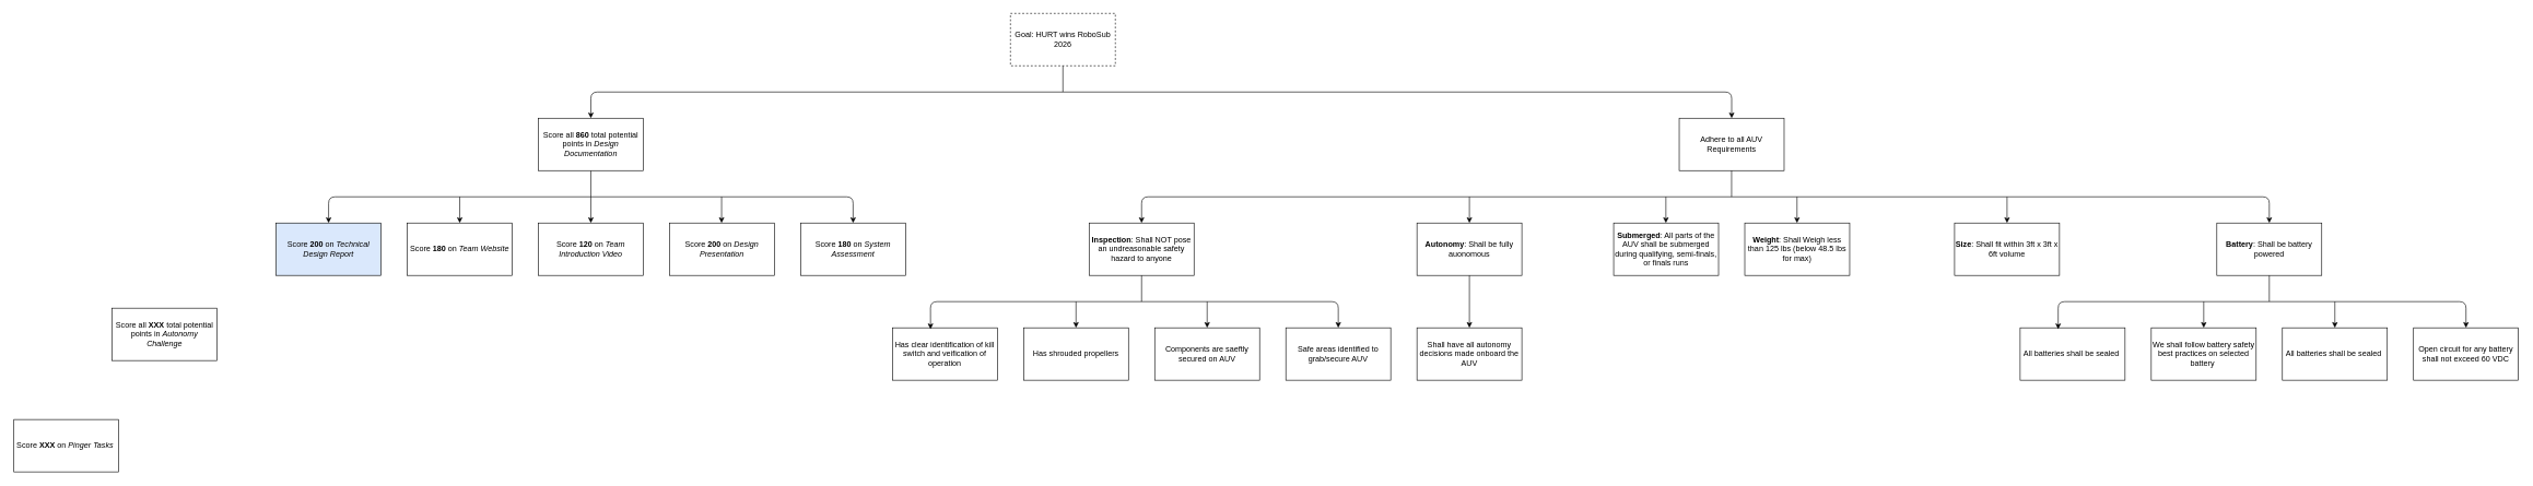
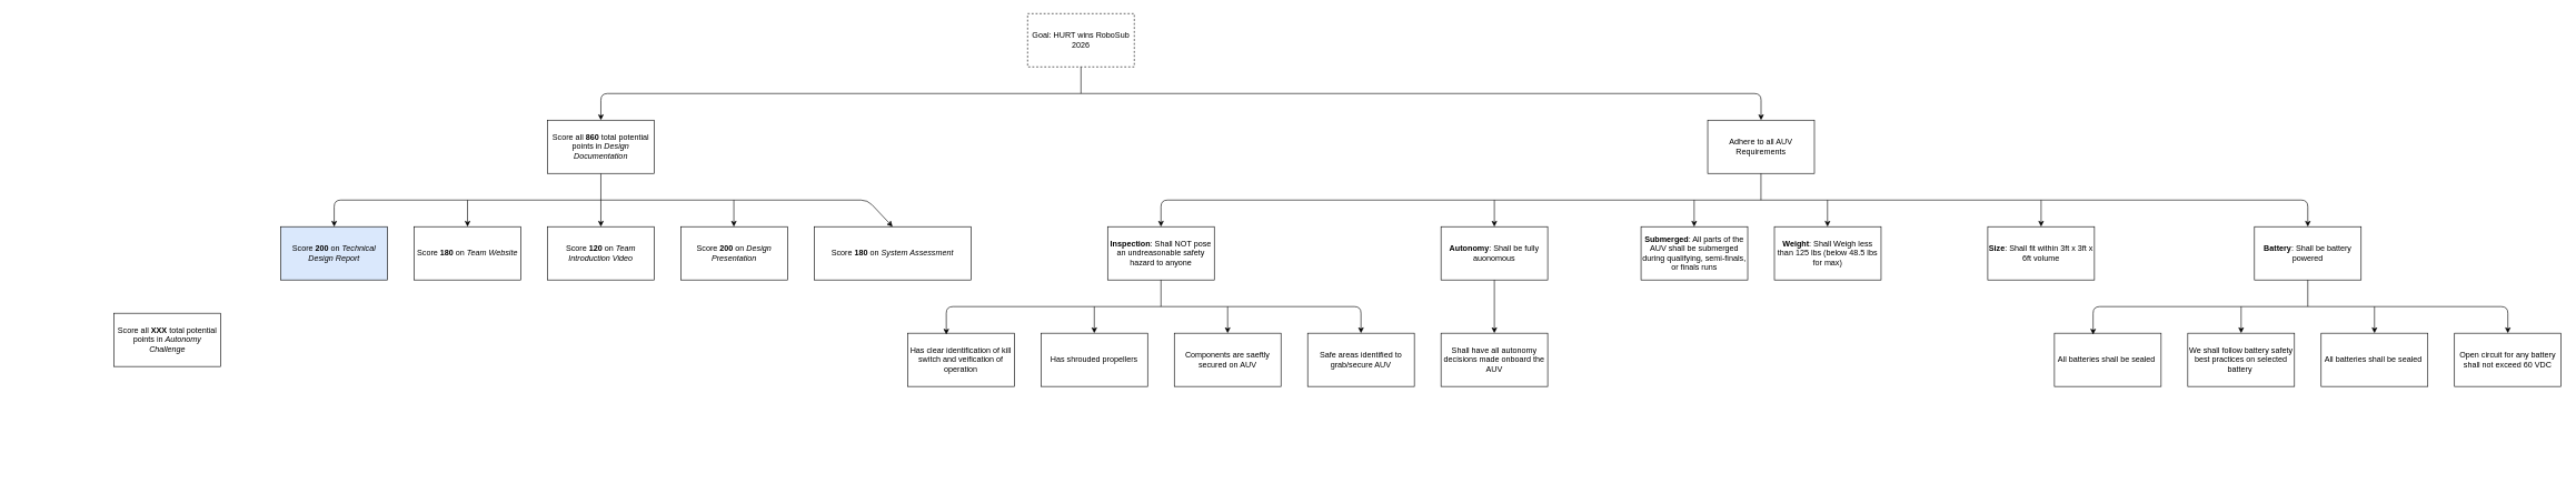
  <mxCell id="0" />
  <mxCell id="1" parent="0" />
  <mxCell id="2" style="edgeStyle=none;html=1;exitX=0.5;exitY=1;exitDx=0;exitDy=0;entryX=0.5;entryY=0;entryDx=0;entryDy=0;" edge="1" parent="1" source="3" target="6"><mxGeometry relative="1" as="geometry" /></mxCell>
  <mxCell id="3" value="Score all &lt;b&gt;860 &lt;/b&gt;total potential points in &lt;i&gt;Design Documentation&lt;/i&gt;" style="rounded=0;html=1;whiteSpace=wrap;fontFamily=Arial;fontSource=https%3A%2F%2Ffonts.googleapis.com%2Fcss%3Ffamily%3DArial;flipH=1;" vertex="1" parent="1"><mxGeometry x="820" y="180" width="160" height="80" as="geometry" /></mxCell>
  <mxCell id="4" value="Goal: HURT wins RoboSub 2026" style="rounded=0;html=1;whiteSpace=wrap;fontFamily=Arial;fontSource=https%3A%2F%2Ffonts.googleapis.com%2Fcss%3Ffamily%3DArial;dashed=1;" vertex="1" parent="1"><mxGeometry x="1540" y="20" width="160" height="80" as="geometry" /></mxCell>
  <mxCell id="5" value="Score &lt;b&gt;200 &lt;/b&gt;on &lt;i&gt;Technical Design Report&lt;/i&gt;" style="rounded=0;html=1;whiteSpace=wrap;fontFamily=Arial;fontSource=https%3A%2F%2Ffonts.googleapis.com%2Fcss%3Ffamily%3DArial;flipH=1;fillColor=#dae8fc;" vertex="1" parent="1"><mxGeometry x="420" y="340" width="160" height="80" as="geometry" /></mxCell>
  <mxCell id="6" value="Score &lt;b&gt;120&amp;nbsp;&lt;/b&gt;on &lt;i&gt;Team Introduction Video&lt;/i&gt;" style="rounded=0;html=1;whiteSpace=wrap;fontFamily=Arial;fontSource=https%3A%2F%2Ffonts.googleapis.com%2Fcss%3Ffamily%3DArial;flipH=1;" vertex="1" parent="1"><mxGeometry x="820" y="340" width="160" height="80" as="geometry" /></mxCell>
  <mxCell id="7" value="Score &lt;b&gt;180 &lt;/b&gt;on &lt;i&gt;Team Website&lt;/i&gt;" style="rounded=0;html=1;whiteSpace=wrap;fontFamily=Arial;fontSource=https%3A%2F%2Ffonts.googleapis.com%2Fcss%3Ffamily%3DArial;flipH=1;" vertex="1" parent="1"><mxGeometry x="620" y="340" width="160" height="80" as="geometry" /></mxCell>
- <mxCell id="8" value="Score &lt;b&gt;180 &lt;/b&gt;on &lt;i&gt;System Assessment&lt;/i&gt;" style="rounded=0;html=1;whiteSpace=wrap;fontFamily=Arial;fontSource=https%3A%2F%2Ffonts.googleapis.com%2Fcss%3Ffamily%3DArial;flipH=1;" vertex="1" parent="1"><mxGeometry x="1220" y="340" width="160" height="80" as="geometry" /></mxCell>
+ <mxCell id="8" value="Score &lt;b&gt;180 &lt;/b&gt;on &lt;i&gt;System Assessment&lt;/i&gt;" style="rounded=0;html=1;whiteSpace=wrap;fontFamily=Arial;fontSource=https%3A%2F%2Ffonts.googleapis.com%2Fcss%3Ffamily%3DArial;flipH=1;" vertex="1" parent="1"><mxGeometry x="1220" y="340" width="235" height="80" as="geometry" /></mxCell>
  <mxCell id="9" value="Score &lt;b&gt;200 &lt;/b&gt;on &lt;i&gt;Design Presentation&lt;/i&gt;" style="rounded=0;html=1;whiteSpace=wrap;fontFamily=Arial;fontSource=https%3A%2F%2Ffonts.googleapis.com%2Fcss%3Ffamily%3DArial;flipH=1;" vertex="1" parent="1"><mxGeometry x="1020" y="340" width="160" height="80" as="geometry" /></mxCell>
  <mxCell id="10" value="Score all &lt;b&gt;XXX&amp;nbsp;&lt;/b&gt;total potential points in &lt;i&gt;Autonomy Challenge&lt;/i&gt;" style="rounded=0;html=1;whiteSpace=wrap;fontFamily=Arial;fontSource=https%3A%2F%2Ffonts.googleapis.com%2Fcss%3Ffamily%3DArial;" vertex="1" parent="1"><mxGeometry x="170" y="470" width="160" height="80" as="geometry" /></mxCell>
- <mxCell id="11" value="Score &lt;b&gt;XXX&lt;/b&gt;&amp;nbsp;on &lt;i&gt;Pinger Tasks&amp;nbsp;&lt;/i&gt;" style="rounded=0;html=1;whiteSpace=wrap;fontFamily=Arial;fontSource=https%3A%2F%2Ffonts.googleapis.com%2Fcss%3Ffamily%3DArial;" vertex="1" parent="1"><mxGeometry x="20" y="640" width="160" height="80" as="geometry" /></mxCell>
  <mxCell id="12" value="Adhere to all AUV Requirements" style="rounded=0;html=1;whiteSpace=wrap;fontFamily=Arial;fontSource=https%3A%2F%2Ffonts.googleapis.com%2Fcss%3Ffamily%3DArial;" vertex="1" parent="1"><mxGeometry x="2560" y="180" width="160" height="80" as="geometry" /></mxCell>
  <mxCell id="13" value="&lt;b&gt;Inspection&lt;/b&gt;: Shall NOT pose an undreasonable safety hazard to anyone" style="rounded=0;html=1;whiteSpace=wrap;fontFamily=Arial;fontSource=https%3A%2F%2Ffonts.googleapis.com%2Fcss%3Ffamily%3DArial;" vertex="1" parent="1"><mxGeometry x="1660" y="340" width="160" height="80" as="geometry" /></mxCell>
  <mxCell id="14" value="&lt;b&gt;Autonomy&lt;/b&gt;: Shall be fully auonomous" style="rounded=0;html=1;whiteSpace=wrap;fontFamily=Arial;fontSource=https%3A%2F%2Ffonts.googleapis.com%2Fcss%3Ffamily%3DArial;" vertex="1" parent="1"><mxGeometry x="2160" y="340" width="160" height="80" as="geometry" /></mxCell>
  <mxCell id="15" value="&lt;span&gt;Shall have all autonomy decisions made onboard the AUV&lt;/span&gt;" style="rounded=0;html=1;whiteSpace=wrap;fontFamily=Arial;fontSource=https%3A%2F%2Ffonts.googleapis.com%2Fcss%3Ffamily%3DArial;fontStyle=0" vertex="1" parent="1"><mxGeometry x="2160" y="500" width="160" height="80" as="geometry" /></mxCell>
  <mxCell id="16" value="&lt;b&gt;Submerged&lt;/b&gt;: All parts of the AUV shall be submerged during qualifying, semi-finals, or finals runs" style="rounded=0;html=1;whiteSpace=wrap;fontFamily=Arial;fontSource=https%3A%2F%2Ffonts.googleapis.com%2Fcss%3Ffamily%3DArial;" vertex="1" parent="1"><mxGeometry x="2460" y="340" width="160" height="80" as="geometry" /></mxCell>
  <mxCell id="17" value="&lt;b&gt;Weight&lt;/b&gt;: Shall Weigh less than 125 lbs (below 48.5 lbs for max)" style="rounded=0;html=1;whiteSpace=wrap;fontFamily=Arial;fontSource=https%3A%2F%2Ffonts.googleapis.com%2Fcss%3Ffamily%3DArial;" vertex="1" parent="1"><mxGeometry x="2660" y="340" width="160" height="80" as="geometry" /></mxCell>
  <mxCell id="18" value="&lt;b&gt;Size&lt;/b&gt;: Shall fit within 3ft x 3ft x 6ft volume" style="rounded=0;html=1;whiteSpace=wrap;fontFamily=Arial;fontSource=https%3A%2F%2Ffonts.googleapis.com%2Fcss%3Ffamily%3DArial;" vertex="1" parent="1"><mxGeometry x="2980" y="340" width="160" height="80" as="geometry" /></mxCell>
  <mxCell id="19" value="&lt;b&gt;Battery&lt;/b&gt;: Shall be battery powered" style="rounded=0;html=1;whiteSpace=wrap;fontFamily=Arial;fontSource=https%3A%2F%2Ffonts.googleapis.com%2Fcss%3Ffamily%3DArial;" vertex="1" parent="1"><mxGeometry x="3380" y="340" width="160" height="80" as="geometry" /></mxCell>
  <mxCell id="20" value="All batteries shall be sealed&amp;nbsp;" style="rounded=0;html=1;whiteSpace=wrap;fontFamily=Arial;fontSource=https%3A%2F%2Ffonts.googleapis.com%2Fcss%3Ffamily%3DArial;" vertex="1" parent="1"><mxGeometry x="3480" y="500" width="160" height="80" as="geometry" /></mxCell>
  <mxCell id="21" value="Open circuit for any battery shall not exceed 60 VDC" style="rounded=0;html=1;whiteSpace=wrap;fontFamily=Arial;fontSource=https%3A%2F%2Ffonts.googleapis.com%2Fcss%3Ffamily%3DArial;" vertex="1" parent="1"><mxGeometry x="3680" y="500" width="160" height="80" as="geometry" /></mxCell>
  <mxCell id="22" value="We shall follow battery safety best practices on selected battery&amp;nbsp;" style="rounded=0;html=1;whiteSpace=wrap;fontFamily=Arial;fontSource=https%3A%2F%2Ffonts.googleapis.com%2Fcss%3Ffamily%3DArial;" vertex="1" parent="1"><mxGeometry x="3280" y="500" width="160" height="80" as="geometry" /></mxCell>
  <mxCell id="23" value="All batteries shall be sealed&amp;nbsp;" style="rounded=0;html=1;whiteSpace=wrap;fontFamily=Arial;fontSource=https%3A%2F%2Ffonts.googleapis.com%2Fcss%3Ffamily%3DArial;" vertex="1" parent="1"><mxGeometry x="3080" y="500" width="160" height="80" as="geometry" /></mxCell>
  <mxCell id="24" value="" style="endArrow=classic;html=1;entryX=0.5;entryY=0;entryDx=0;entryDy=0;" edge="1" parent="1" target="8"><mxGeometry width="50" height="50" relative="1" as="geometry"><mxPoint x="900" y="300" as="sourcePoint" /><mxPoint x="1060" y="340" as="targetPoint" /><Array as="points"><mxPoint x="1300" y="300" /></Array></mxGeometry></mxCell>
  <mxCell id="25" value="" style="endArrow=classic;html=1;entryX=0.5;entryY=0;entryDx=0;entryDy=0;" edge="1" parent="1"><mxGeometry width="50" height="50" relative="1" as="geometry"><mxPoint x="900" y="300" as="sourcePoint" /><mxPoint x="500" y="340" as="targetPoint" /><Array as="points"><mxPoint x="500" y="300" /></Array></mxGeometry></mxCell>
  <mxCell id="26" value="" style="endArrow=classic;html=1;entryX=0.5;entryY=0;entryDx=0;entryDy=0;" edge="1" parent="1" target="7"><mxGeometry width="50" height="50" relative="1" as="geometry"><mxPoint x="700" y="300" as="sourcePoint" /><mxPoint x="1060" y="340" as="targetPoint" /></mxGeometry></mxCell>
  <mxCell id="27" value="" style="endArrow=classic;html=1;entryX=0.5;entryY=0;entryDx=0;entryDy=0;" edge="1" parent="1"><mxGeometry width="50" height="50" relative="1" as="geometry"><mxPoint x="1099.41" y="300" as="sourcePoint" /><mxPoint x="1099.41" y="340" as="targetPoint" /></mxGeometry></mxCell>
  <mxCell id="28" value="" style="endArrow=classic;html=1;entryX=0.5;entryY=0;entryDx=0;entryDy=0;" edge="1" parent="1" target="3"><mxGeometry width="50" height="50" relative="1" as="geometry"><mxPoint y="140" as="sourcePoint" x="1620" /><mxPoint x="1950" y="250" as="targetPoint" /><Array as="points"><mxPoint x="900" y="140" /></Array></mxGeometry></mxCell>
  <mxCell id="29" value="Has clear identification of kill switch and veification of operation" style="rounded=0;html=1;whiteSpace=wrap;fontFamily=Arial;fontSource=https%3A%2F%2Ffonts.googleapis.com%2Fcss%3Ffamily%3DArial;" vertex="1" parent="1"><mxGeometry x="1360" y="500" width="160" height="80" as="geometry" /></mxCell>
  <mxCell id="30" value="Has shrouded propellers" style="rounded=0;html=1;whiteSpace=wrap;fontFamily=Arial;fontSource=https%3A%2F%2Ffonts.googleapis.com%2Fcss%3Ffamily%3DArial;" vertex="1" parent="1"><mxGeometry x="1560" y="500" width="160" height="80" as="geometry" /></mxCell>
  <mxCell id="31" value="Components are saeftly secured on AUV" style="rounded=0;html=1;whiteSpace=wrap;fontFamily=Arial;fontSource=https%3A%2F%2Ffonts.googleapis.com%2Fcss%3Ffamily%3DArial;" vertex="1" parent="1"><mxGeometry x="1760" y="500" width="160" height="80" as="geometry" /></mxCell>
  <mxCell id="32" value="Safe areas identified to grab/secure AUV" style="rounded=0;html=1;whiteSpace=wrap;fontFamily=Arial;fontSource=https%3A%2F%2Ffonts.googleapis.com%2Fcss%3Ffamily%3DArial;" vertex="1" parent="1"><mxGeometry x="1960" y="500" width="160" height="80" as="geometry" /></mxCell>
  <mxCell id="33" value="" style="endArrow=classic;html=1;entryX=0.363;entryY=0.025;entryDx=0;entryDy=0;entryPerimeter=0;" edge="1" parent="1" target="29"><mxGeometry width="50" height="50" relative="1" as="geometry"><mxPoint x="1740" y="460" as="sourcePoint" /><mxPoint x="1420" y="460" as="targetPoint" /><Array as="points"><mxPoint x="1418" y="460" /></Array></mxGeometry></mxCell>
  <mxCell id="34" value="" style="endArrow=none;html=1;exitX=0.5;exitY=1;exitDx=0;exitDy=0;" edge="1" parent="1" source="13"><mxGeometry width="50" height="50" relative="1" as="geometry"><mxPoint x="1720" y="690" as="sourcePoint" /><mxPoint x="1740" y="460" as="targetPoint" /></mxGeometry></mxCell>
  <mxCell id="35" value="" style="endArrow=classic;html=1;entryX=0.5;entryY=0;entryDx=0;entryDy=0;" edge="1" parent="1" target="30"><mxGeometry width="50" height="50" relative="1" as="geometry"><mxPoint x="1640" y="460" as="sourcePoint" /><mxPoint x="1820" y="510" as="targetPoint" /></mxGeometry></mxCell>
  <mxCell id="36" value="" style="endArrow=classic;html=1;entryX=0.5;entryY=0;entryDx=0;entryDy=0;" edge="1" parent="1" target="32"><mxGeometry width="50" height="50" relative="1" as="geometry"><mxPoint x="1740" y="460" as="sourcePoint" /><mxPoint x="1820" y="510" as="targetPoint" /><Array as="points"><mxPoint x="2040" y="460" /></Array></mxGeometry></mxCell>
  <mxCell id="37" value="" style="endArrow=classic;html=1;entryX=0.5;entryY=0;entryDx=0;entryDy=0;" edge="1" parent="1" target="31"><mxGeometry width="50" height="50" relative="1" as="geometry"><mxPoint x="1840" y="460" as="sourcePoint" /><mxPoint x="1820" y="510" as="targetPoint" /></mxGeometry></mxCell>
  <mxCell id="38" value="" style="endArrow=classic;html=1;exitX=0.5;exitY=1;exitDx=0;exitDy=0;" edge="1" parent="1" source="14" target="15"><mxGeometry width="50" height="50" relative="1" as="geometry"><mxPoint x="2450" y="600" as="sourcePoint" /><mxPoint x="2500" y="550" as="targetPoint" /></mxGeometry></mxCell>
  <mxCell id="39" value="" style="endArrow=classic;html=1;entryX=0.363;entryY=0.025;entryDx=0;entryDy=0;entryPerimeter=0;" edge="1" parent="1"><mxGeometry width="50" height="50" relative="1" as="geometry"><mxPoint x="3460" y="460" as="sourcePoint" /><mxPoint x="3138" y="502" as="targetPoint" /><Array as="points"><mxPoint x="3138" y="460" /></Array></mxGeometry></mxCell>
  <mxCell id="40" value="" style="endArrow=none;html=1;exitX=0.5;exitY=1;exitDx=0;exitDy=0;" edge="1" parent="1"><mxGeometry width="50" height="50" relative="1" as="geometry"><mxPoint x="3460" y="420" as="sourcePoint" /><mxPoint x="3460" y="460" as="targetPoint" /></mxGeometry></mxCell>
  <mxCell id="41" value="" style="endArrow=classic;html=1;entryX=0.5;entryY=0;entryDx=0;entryDy=0;" edge="1" parent="1"><mxGeometry width="50" height="50" relative="1" as="geometry"><mxPoint x="3360" y="460" as="sourcePoint" /><mxPoint x="3360" y="500" as="targetPoint" /></mxGeometry></mxCell>
  <mxCell id="42" value="" style="endArrow=classic;html=1;entryX=0.5;entryY=0;entryDx=0;entryDy=0;" edge="1" parent="1"><mxGeometry width="50" height="50" relative="1" as="geometry"><mxPoint x="3460" y="460" as="sourcePoint" /><mxPoint x="3760" y="500" as="targetPoint" /><Array as="points"><mxPoint x="3760" y="460" /></Array></mxGeometry></mxCell>
  <mxCell id="43" value="" style="endArrow=classic;html=1;entryX=0.5;entryY=0;entryDx=0;entryDy=0;" edge="1" parent="1"><mxGeometry width="50" height="50" relative="1" as="geometry"><mxPoint x="3560" y="460" as="sourcePoint" /><mxPoint x="3560" y="500" as="targetPoint" /></mxGeometry></mxCell>
  <mxCell id="44" value="" style="endArrow=classic;html=1;entryX=0.5;entryY=0;entryDx=0;entryDy=0;" edge="1" parent="1" target="12"><mxGeometry width="50" height="50" relative="1" as="geometry"><mxPoint y="140" as="sourcePoint" x="1620" /><mxPoint x="1670" y="440" as="targetPoint" /><Array as="points"><mxPoint x="2640" y="140" /></Array></mxGeometry></mxCell>
  <mxCell id="45" value="" style="endArrow=classic;html=1;entryX=0.5;entryY=0;entryDx=0;entryDy=0;" edge="1" parent="1" target="18"><mxGeometry width="50" height="50" relative="1" as="geometry"><mxPoint x="3060" y="300" as="sourcePoint" /><mxPoint x="3300" y="270" as="targetPoint" /></mxGeometry></mxCell>
  <mxCell id="46" value="" style="endArrow=classic;html=1;entryX=0.363;entryY=0.025;entryDx=0;entryDy=0;entryPerimeter=0;" edge="1" parent="1"><mxGeometry width="50" height="50" relative="1" as="geometry"><mxPoint x="2640" y="300" as="sourcePoint" /><mxPoint x="1740" y="340" as="targetPoint" /><Array as="points"><mxPoint x="1740" y="300" /></Array></mxGeometry></mxCell>
  <mxCell id="47" value="" style="endArrow=none;html=1;exitX=0.5;exitY=1;exitDx=0;exitDy=0;" edge="1" parent="1"><mxGeometry width="50" height="50" relative="1" as="geometry"><mxPoint x="2639.86" y="260" as="sourcePoint" /><mxPoint x="2639.86" y="300" as="targetPoint" /></mxGeometry></mxCell>
  <mxCell id="48" value="" style="endArrow=classic;html=1;entryX=0.5;entryY=0;entryDx=0;entryDy=0;" edge="1" parent="1"><mxGeometry width="50" height="50" relative="1" as="geometry"><mxPoint x="2240" y="300" as="sourcePoint" /><mxPoint x="2240" y="340" as="targetPoint" /></mxGeometry></mxCell>
  <mxCell id="49" value="" style="endArrow=classic;html=1;entryX=0.5;entryY=0;entryDx=0;entryDy=0;" edge="1" parent="1"><mxGeometry width="50" height="50" relative="1" as="geometry"><mxPoint x="2640" y="300" as="sourcePoint" /><mxPoint x="3460" y="340" as="targetPoint" /><Array as="points"><mxPoint x="3460" y="300" /></Array></mxGeometry></mxCell>
  <mxCell id="50" value="" style="endArrow=classic;html=1;entryX=0.5;entryY=0;entryDx=0;entryDy=0;" edge="1" parent="1"><mxGeometry width="50" height="50" relative="1" as="geometry"><mxPoint x="2739.66" y="300" as="sourcePoint" /><mxPoint x="2739.66" y="340" as="targetPoint" /></mxGeometry></mxCell>
  <mxCell id="51" value="" style="endArrow=classic;html=1;entryX=0.5;entryY=0;entryDx=0;entryDy=0;" edge="1" parent="1"><mxGeometry width="50" height="50" relative="1" as="geometry"><mxPoint x="2539.66" y="300" as="sourcePoint" /><mxPoint x="2539.66" y="340" as="targetPoint" /></mxGeometry></mxCell>
  <mxCell id="52" value="" style="endArrow=none;html=1;exitX=0.5;exitY=1;exitDx=0;exitDy=0;" edge="1" parent="1" source="4"><mxGeometry width="50" height="50" relative="1" as="geometry"><mxPoint x="1680" y="230" as="sourcePoint" /><mxPoint y="140" as="targetPoint" x="1620" /></mxGeometry></mxCell>
